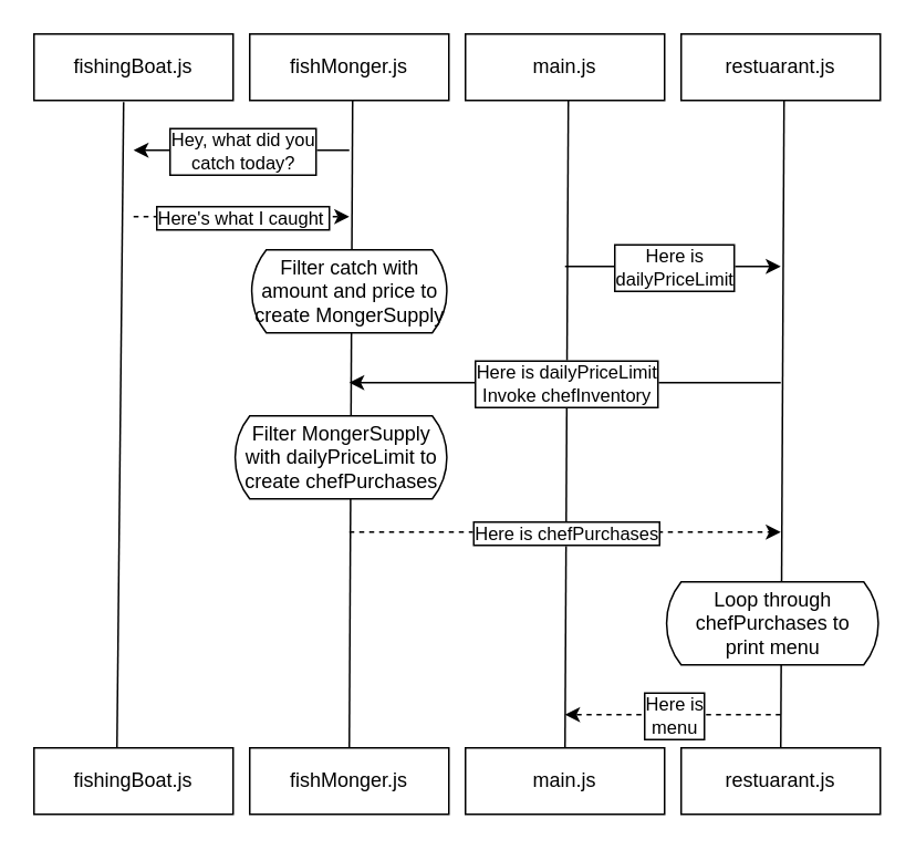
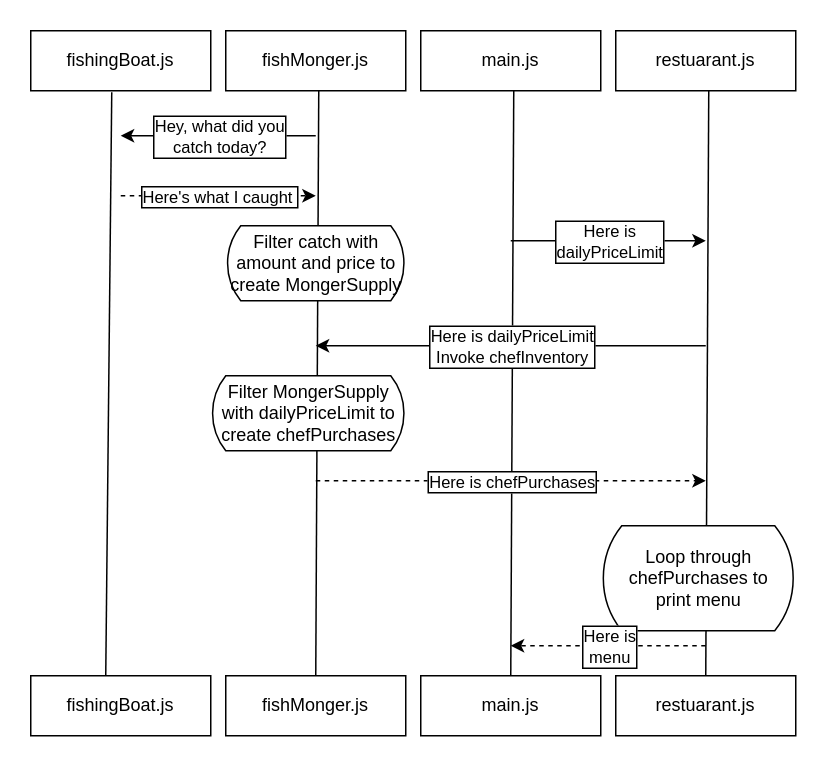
  <mxCell id="0" />
  <mxCell id="1" parent="0" />
  <mxCell id="2" value="fishingBoat.js" style="rounded=0;whiteSpace=wrap;html=1;" parent="1" vertex="1"><mxGeometry x="20" y="20" width="120" height="40" as="geometry" /></mxCell>
  <mxCell id="3" value="fishMonger.js" style="rounded=0;whiteSpace=wrap;html=1;" parent="1" vertex="1"><mxGeometry x="150" y="20" width="120" height="40" as="geometry" /></mxCell>
  <mxCell id="4" value="main.js" style="rounded=0;whiteSpace=wrap;html=1;" parent="1" vertex="1"><mxGeometry x="280" y="20" width="120" height="40" as="geometry" /></mxCell>
  <mxCell id="5" value="restuarant.js" style="rounded=0;whiteSpace=wrap;html=1;" parent="1" vertex="1"><mxGeometry x="410" y="20" width="120" height="40" as="geometry" /></mxCell>
  <mxCell id="6" value="" style="endArrow=none;html=1;entryX=0.45;entryY=1.025;entryDx=0;entryDy=0;entryPerimeter=0;exitX=0.5;exitY=0;exitDx=0;exitDy=0;" parent="1" target="2" edge="1"><mxGeometry width="50" height="50" relative="1" as="geometry"><mxPoint x="70" y="450" as="sourcePoint" /><mxPoint x="610" y="390" as="targetPoint" /></mxGeometry></mxCell>
  <mxCell id="7" value="" style="endArrow=none;html=1;entryX=0.45;entryY=1.025;entryDx=0;entryDy=0;entryPerimeter=0;exitX=0.5;exitY=0;exitDx=0;exitDy=0;" parent="1" source="16" edge="1"><mxGeometry width="50" height="50" relative="1" as="geometry"><mxPoint x="208" y="659" as="sourcePoint" /><mxPoint x="212" y="60" as="targetPoint" /></mxGeometry></mxCell>
  <mxCell id="8" value="" style="endArrow=none;html=1;entryX=0.45;entryY=1.025;entryDx=0;entryDy=0;entryPerimeter=0;exitX=0.5;exitY=0;exitDx=0;exitDy=0;" parent="1" source="17" edge="1"><mxGeometry width="50" height="50" relative="1" as="geometry"><mxPoint x="340" y="540" as="sourcePoint" /><mxPoint x="342" y="60" as="targetPoint" /></mxGeometry></mxCell>
  <mxCell id="9" value="" style="endArrow=none;html=1;entryX=0.45;entryY=1.025;entryDx=0;entryDy=0;entryPerimeter=0;startArrow=none;exitX=0.5;exitY=0;exitDx=0;exitDy=0;" parent="1" source="18" edge="1"><mxGeometry width="50" height="50" relative="1" as="geometry"><mxPoint x="474.81" y="430" as="sourcePoint" /><mxPoint x="472" y="60" as="targetPoint" /></mxGeometry></mxCell>
  <mxCell id="10" value="" style="endArrow=classic;html=1;" parent="1" edge="1"><mxGeometry relative="1" as="geometry"><mxPoint x="210" y="90" as="sourcePoint" /><mxPoint x="80" y="90" as="targetPoint" /></mxGeometry></mxCell>
  <mxCell id="11" value="Hey, what did you&lt;br&gt;catch today?" style="edgeLabel;resizable=0;html=1;align=center;verticalAlign=middle;labelBorderColor=default;" parent="10" connectable="0" vertex="1"><mxGeometry relative="1" as="geometry" /></mxCell>
  <mxCell id="12" value="" style="endArrow=classic;html=1;dashed=1;" parent="1" edge="1"><mxGeometry relative="1" as="geometry"><mxPoint x="80" y="130" as="sourcePoint" /><mxPoint x="210" y="130" as="targetPoint" /><Array as="points" /></mxGeometry></mxCell>
  <mxCell id="13" value="Here's what I caught&amp;nbsp;" style="edgeLabel;resizable=0;html=1;align=center;verticalAlign=middle;labelBorderColor=default;" parent="12" connectable="0" vertex="1"><mxGeometry relative="1" as="geometry" /></mxCell>
  <mxCell id="14" value="Filter catch with&lt;br&gt;&amp;nbsp;amount and price to&amp;nbsp;&lt;br&gt;create MongerSupply" style="html=1;dashed=0;whitespace=wrap;shape=mxgraph.dfd.loop;labelBorderColor=none;strokeColor=default;" parent="1" vertex="1"><mxGeometry x="150" y="150" width="120" height="50" as="geometry" /></mxCell>
  <mxCell id="15" value="fishingBoat.js" style="rounded=0;whiteSpace=wrap;html=1;" parent="1" vertex="1"><mxGeometry x="20" y="450" width="120" height="40" as="geometry" /></mxCell>
  <mxCell id="16" value="fishMonger.js" style="rounded=0;whiteSpace=wrap;html=1;" parent="1" vertex="1"><mxGeometry x="150" y="450" width="120" height="40" as="geometry" /></mxCell>
  <mxCell id="17" value="main.js" style="rounded=0;whiteSpace=wrap;html=1;" parent="1" vertex="1"><mxGeometry x="280" y="450" width="120" height="40" as="geometry" /></mxCell>
  <mxCell id="18" value="restuarant.js" style="rounded=0;whiteSpace=wrap;html=1;" parent="1" vertex="1"><mxGeometry x="410" y="450" width="120" height="40" as="geometry" /></mxCell>
  <mxCell id="19" value="" style="endArrow=classic;html=1;" parent="1" edge="1"><mxGeometry relative="1" as="geometry"><mxPoint x="340" y="160" as="sourcePoint" /><mxPoint x="470" y="160" as="targetPoint" /></mxGeometry></mxCell>
  <mxCell id="20" value="Here is &lt;br&gt;dailyPriceLimit" style="edgeLabel;resizable=0;html=1;align=center;verticalAlign=middle;labelBorderColor=default;strokeColor=default;" parent="19" connectable="0" vertex="1"><mxGeometry relative="1" as="geometry" /></mxCell>
  <mxCell id="21" value="" style="endArrow=classic;html=1;" parent="1" edge="1"><mxGeometry relative="1" as="geometry"><mxPoint x="470" y="230" as="sourcePoint" /><mxPoint x="210" y="230" as="targetPoint" /></mxGeometry></mxCell>
  <mxCell id="22" value="Here is dailyPriceLimit&lt;br&gt;Invoke chefInventory" style="edgeLabel;resizable=0;html=1;align=center;verticalAlign=middle;labelBorderColor=default;strokeColor=default;" parent="21" connectable="0" vertex="1"><mxGeometry relative="1" as="geometry" /></mxCell>
  <mxCell id="23" value="" style="endArrow=classic;html=1;dashed=1;" parent="1" edge="1"><mxGeometry relative="1" as="geometry"><mxPoint x="210" y="320" as="sourcePoint" /><mxPoint x="470" y="320" as="targetPoint" /></mxGeometry></mxCell>
  <mxCell id="24" value="Here is chefPurchases" style="edgeLabel;resizable=0;html=1;align=center;verticalAlign=middle;labelBorderColor=default;strokeColor=default;" parent="23" connectable="0" vertex="1"><mxGeometry relative="1" as="geometry" /></mxCell>
  <mxCell id="25" value="Filter MongerSupply&lt;br&gt;&amp;nbsp;with dailyPriceLimit to&amp;nbsp;&lt;br&gt;create chefPurchases" style="html=1;dashed=0;whitespace=wrap;shape=mxgraph.dfd.loop;labelBorderColor=none;strokeColor=default;" parent="1" vertex="1"><mxGeometry x="140" y="250" width="130" height="50" as="geometry" /></mxCell>
- <mxCell id="26" value="Loop through &lt;br&gt;chefPurchases to&lt;br&gt;print menu" style="html=1;dashed=0;whitespace=wrap;shape=mxgraph.dfd.loop;labelBorderColor=none;strokeColor=default;" parent="1" vertex="1"><mxGeometry x="400" y="350" width="130" height="50" as="geometry" /></mxCell>
+ <mxCell id="26" value="Loop through &lt;br&gt;chefPurchases to&lt;br&gt;print menu" style="html=1;dashed=0;whitespace=wrap;shape=mxgraph.dfd.loop;labelBorderColor=none;strokeColor=default;" parent="1" vertex="1"><mxGeometry x="400" y="350" width="130" height="70" as="geometry" /></mxCell>
  <mxCell id="27" value="" style="endArrow=classic;html=1;dashed=1;" parent="1" edge="1"><mxGeometry relative="1" as="geometry"><mxPoint x="470" y="430" as="sourcePoint" /><mxPoint x="340" y="430" as="targetPoint" /></mxGeometry></mxCell>
  <mxCell id="28" value="Here is&lt;br&gt;menu" style="edgeLabel;resizable=0;html=1;align=center;verticalAlign=middle;labelBorderColor=default;strokeColor=default;" parent="27" connectable="0" vertex="1"><mxGeometry relative="1" as="geometry" /></mxCell>
